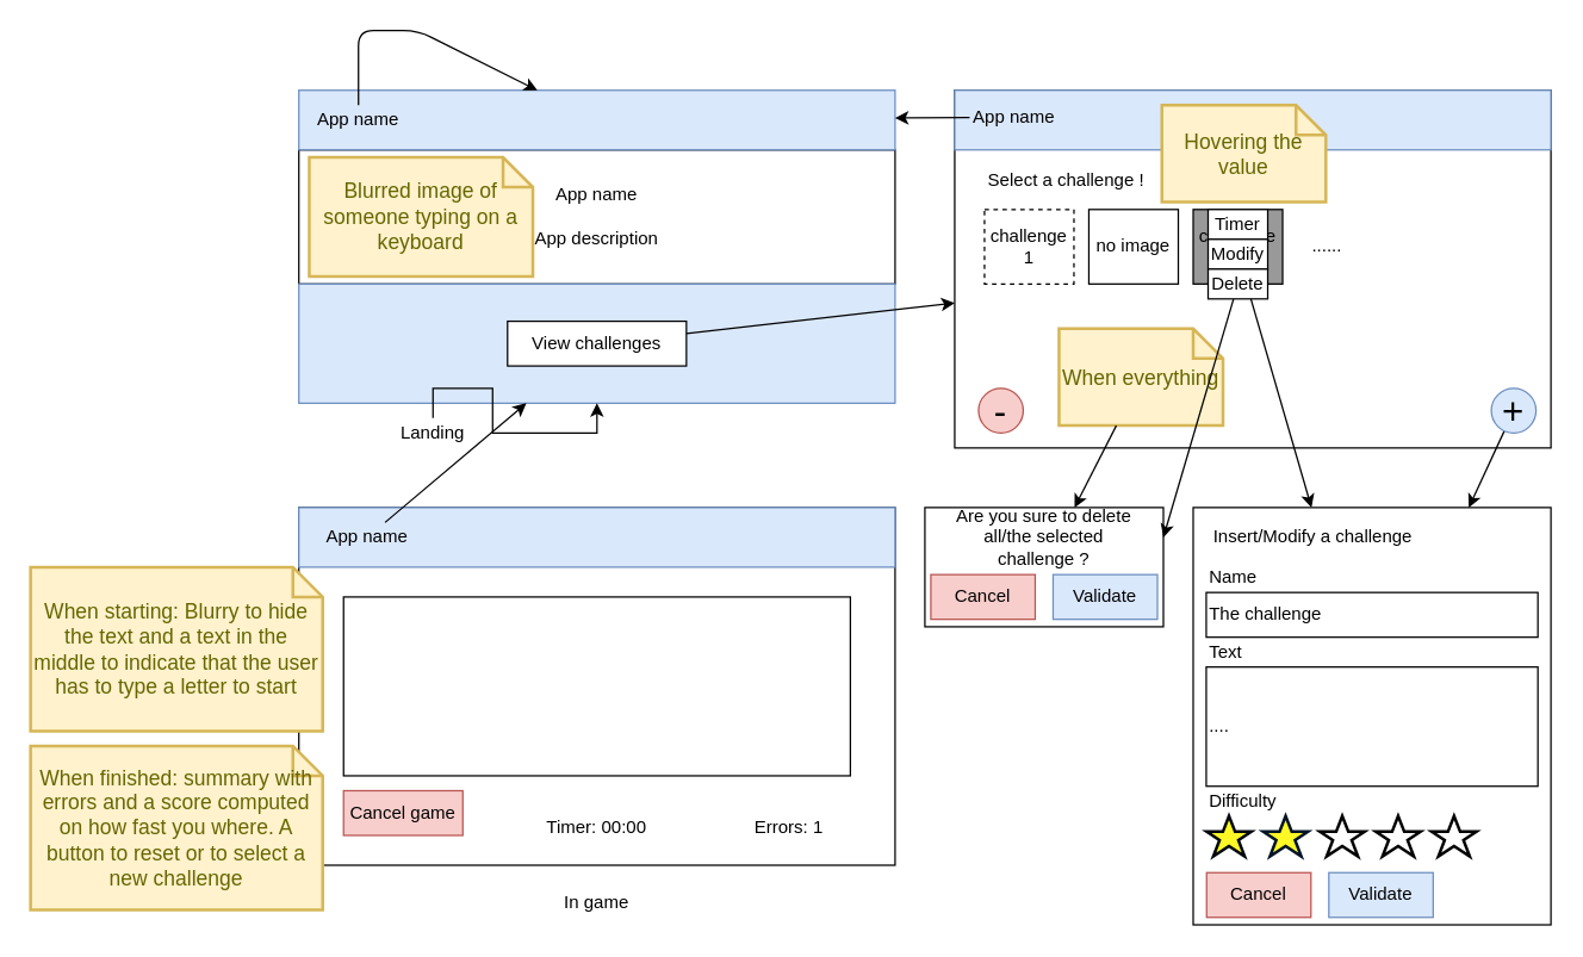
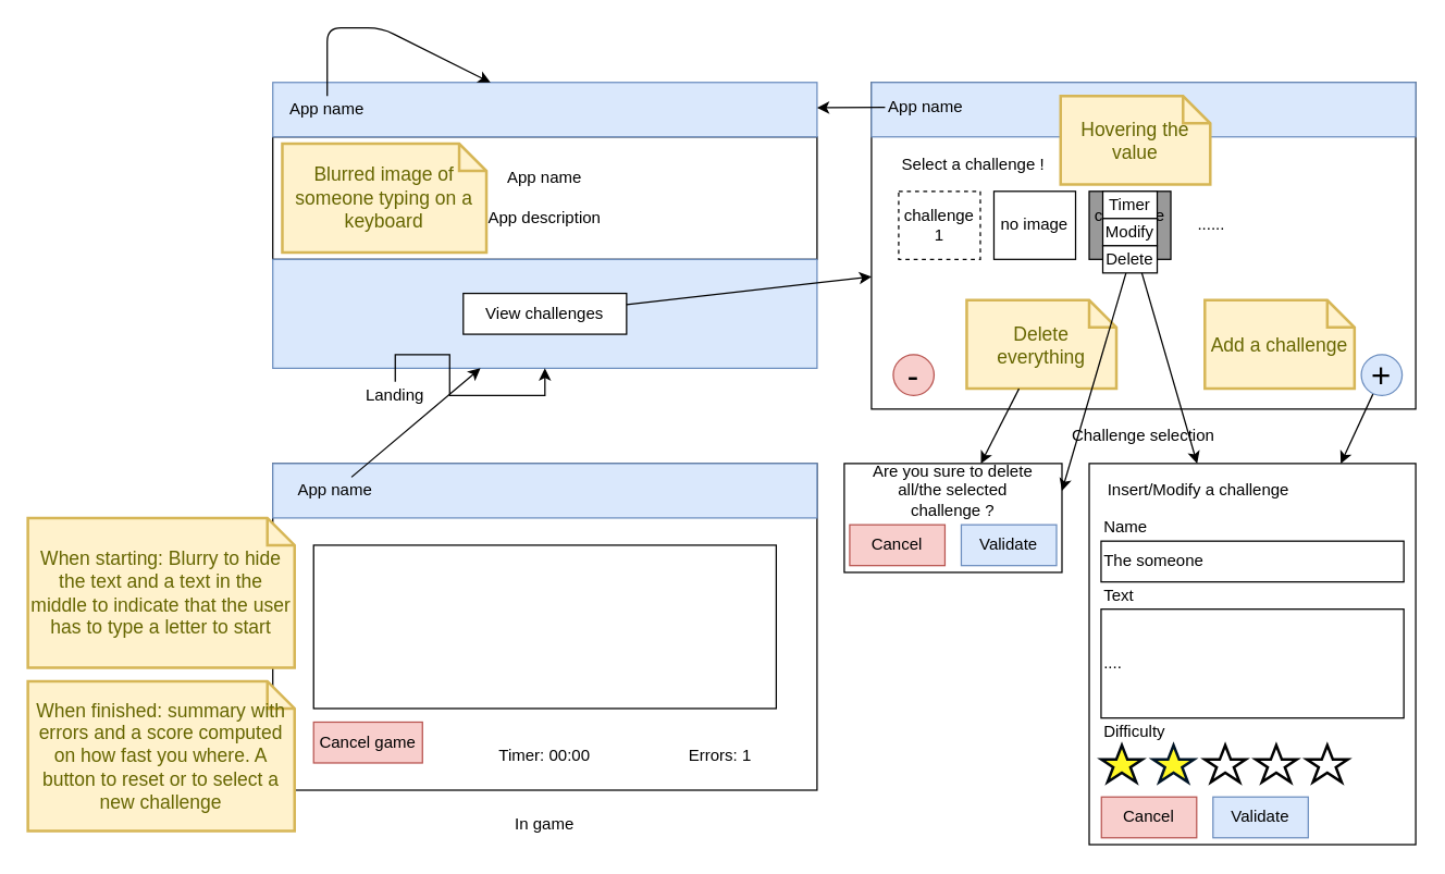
  <mxCell id="0" />
  <mxCell id="1" parent="0" />
  <mxCell id="2" value="" style="rounded=0;whiteSpace=wrap;html=1;" parent="1" vertex="1"><mxGeometry x="200" y="100" width="400" height="90" as="geometry" /></mxCell>
  <mxCell id="3" value="" style="rounded=0;whiteSpace=wrap;html=1;fillColor=#dae8fc;strokeColor=#6c8ebf;" parent="1" vertex="1"><mxGeometry x="200" y="190" width="400" height="80" as="geometry" /></mxCell>
  <mxCell id="4" value="" style="rounded=0;whiteSpace=wrap;html=1;fillColor=#dae8fc;strokeColor=#6c8ebf;" parent="1" vertex="1"><mxGeometry x="200" y="60" width="400" height="40" as="geometry" /></mxCell>
  <mxCell id="5" value="App name" style="text;html=1;strokeColor=none;fillColor=none;align=center;verticalAlign=middle;whiteSpace=wrap;rounded=0;" parent="1" vertex="1"><mxGeometry x="210" y="70" width="60" height="20" as="geometry" /></mxCell>
  <mxCell id="6" value="App name" style="text;html=1;strokeColor=none;fillColor=none;align=center;verticalAlign=middle;whiteSpace=wrap;rounded=0;" parent="1" vertex="1"><mxGeometry x="360" y="120" width="80" height="20" as="geometry" /></mxCell>
  <mxCell id="7" value="View challenges" style="rounded=0;whiteSpace=wrap;html=1;" parent="1" vertex="1"><mxGeometry x="340" y="215" width="120" height="30" as="geometry" /></mxCell>
  <mxCell id="8" value="App description" style="text;html=1;strokeColor=none;fillColor=none;align=center;verticalAlign=middle;whiteSpace=wrap;rounded=0;" parent="1" vertex="1"><mxGeometry x="350" y="145" width="100" height="30" as="geometry" /></mxCell>
  <mxCell id="9" value="" style="rounded=0;whiteSpace=wrap;html=1;" parent="1" vertex="1"><mxGeometry x="640" y="60" width="400" height="240" as="geometry" /></mxCell>
  <mxCell id="10" value="" style="rounded=0;whiteSpace=wrap;html=1;fillColor=#dae8fc;strokeColor=#6c8ebf;" parent="1" vertex="1"><mxGeometry x="640" y="60" width="400" height="40" as="geometry" /></mxCell>
  <mxCell id="11" value="App name" style="text;html=1;strokeColor=none;fillColor=none;align=center;verticalAlign=middle;whiteSpace=wrap;rounded=0;" parent="1" vertex="1"><mxGeometry x="650" y="68" width="60" height="20" as="geometry" /></mxCell>
  <mxCell id="12" value="Select a challenge !" style="text;html=1;strokeColor=none;fillColor=none;align=center;verticalAlign=middle;whiteSpace=wrap;rounded=0;" parent="1" vertex="1"><mxGeometry x="655" y="110.5" width="120" height="20" as="geometry" /></mxCell>
  <mxCell id="13" value="challenge 1" style="rounded=0;whiteSpace=wrap;html=1;dashed=1;" parent="1" vertex="1"><mxGeometry x="660" y="140" width="60" height="50" as="geometry" /></mxCell>
  <mxCell id="14" value="no image" style="rounded=0;whiteSpace=wrap;html=1;" parent="1" vertex="1"><mxGeometry x="730" y="140" width="60" height="50" as="geometry" /></mxCell>
  <mxCell id="15" value="" style="edgeStyle=orthogonalEdgeStyle;rounded=0;orthogonalLoop=1;jettySize=auto;html=1;fontSize=12;" edge="1" parent="1" source="16" target="3"><mxGeometry relative="1" as="geometry" /></mxCell>
  <mxCell id="16" value="Landing" style="text;html=1;strokeColor=none;fillColor=none;align=center;verticalAlign=middle;whiteSpace=wrap;rounded=0;" parent="1" vertex="1"><mxGeometry x="270" y="280" width="40" height="20" as="geometry" /></mxCell>
+ <mxCell id="17" value="Challenge selection" style="text;html=1;strokeColor=none;fillColor=none;align=center;verticalAlign=middle;whiteSpace=wrap;rounded=0;" parent="1" vertex="1"><mxGeometry x="775" y="310" width="130" height="20" as="geometry" /></mxCell>
  <mxCell id="18" value="challenge 3" style="rounded=0;whiteSpace=wrap;html=1;fillColor=#999999;" parent="1" vertex="1"><mxGeometry x="800" y="140" width="60" height="50" as="geometry" /></mxCell>
  <mxCell id="19" value="......" style="text;html=1;strokeColor=none;fillColor=none;align=center;verticalAlign=middle;whiteSpace=wrap;rounded=0;" parent="1" vertex="1"><mxGeometry x="870" y="155" width="40" height="20" as="geometry" /></mxCell>
  <mxCell id="20" value="Timer" style="rounded=0;whiteSpace=wrap;html=1;fillColor=#FFFFFF;" parent="1" vertex="1"><mxGeometry x="810" y="140" width="40" height="20" as="geometry" /></mxCell>
  <mxCell id="21" value="Hovering the value" style="shape=note;strokeWidth=2;fontSize=14;size=20;whiteSpace=wrap;html=1;fillColor=#fff2cc;strokeColor=#d6b656;fontColor=#666600;" parent="1" vertex="1"><mxGeometry x="779" y="70" width="110" height="65" as="geometry" /></mxCell>
  <mxCell id="22" value="" style="rounded=0;whiteSpace=wrap;html=1;" parent="1" vertex="1"><mxGeometry x="200" y="340" width="400" height="240" as="geometry" /></mxCell>
  <mxCell id="23" value="" style="rounded=0;whiteSpace=wrap;html=1;fillColor=#dae8fc;strokeColor=#6c8ebf;" parent="1" vertex="1"><mxGeometry x="200" y="340" width="400" height="40" as="geometry" /></mxCell>
  <mxCell id="24" value="App name" style="text;html=1;strokeColor=none;fillColor=none;align=center;verticalAlign=middle;whiteSpace=wrap;rounded=0;" parent="1" vertex="1"><mxGeometry x="216" y="350" width="60" height="20" as="geometry" /></mxCell>
  <mxCell id="25" value="&lt;div&gt;&lt;br&gt;&lt;/div&gt;" style="rounded=0;whiteSpace=wrap;html=1;align=left;" parent="1" vertex="1"><mxGeometry x="230" y="400" width="340" height="120" as="geometry" /></mxCell>
  <mxCell id="26" value="Cancel game" style="rounded=0;whiteSpace=wrap;html=1;fillColor=#f8cecc;strokeColor=#b85450;" parent="1" vertex="1"><mxGeometry x="230" y="530" width="80" height="30" as="geometry" /></mxCell>
  <mxCell id="27" value="In game" style="text;html=1;strokeColor=none;fillColor=none;align=center;verticalAlign=middle;whiteSpace=wrap;rounded=0;" parent="1" vertex="1"><mxGeometry x="370" y="595" width="60" height="20" as="geometry" /></mxCell>
  <mxCell id="28" value="Timer: 00:00" style="text;html=1;strokeColor=none;fillColor=none;align=center;verticalAlign=middle;whiteSpace=wrap;rounded=0;" parent="1" vertex="1"><mxGeometry x="355" y="545" width="90" height="20" as="geometry" /></mxCell>
  <mxCell id="29" value="Errors: 1" style="text;html=1;strokeColor=none;fillColor=none;align=center;verticalAlign=middle;whiteSpace=wrap;rounded=0;" parent="1" vertex="1"><mxGeometry x="484" y="545" width="90" height="20" as="geometry" /></mxCell>
  <mxCell id="30" value="When starting: Blurry to hide the text and a text in the middle to indicate that the user has to type a letter to start" style="shape=note;strokeWidth=2;fontSize=14;size=20;whiteSpace=wrap;html=1;fillColor=#fff2cc;strokeColor=#d6b656;fontColor=#666600;" parent="1" vertex="1"><mxGeometry x="20" y="380" width="196" height="110" as="geometry" /></mxCell>
  <mxCell id="31" value="When finished: summary with errors and a score computed on how fast you where. A button to reset or to select a new challenge" style="shape=note;strokeWidth=2;fontSize=14;size=20;whiteSpace=wrap;html=1;fillColor=#fff2cc;strokeColor=#d6b656;fontColor=#666600;" parent="1" vertex="1"><mxGeometry x="20" y="500" width="196" height="110" as="geometry" /></mxCell>
- <mxCell id="32" value="When everything" style="shape=note;strokeWidth=2;fontSize=14;size=20;whiteSpace=wrap;html=1;fillColor=#fff2cc;strokeColor=#d6b656;fontColor=#666600;" parent="1" vertex="1"><mxGeometry x="710" y="220" width="110" height="65" as="geometry" /></mxCell>
+ <mxCell id="32" value="Delete everything" style="shape=note;strokeWidth=2;fontSize=14;size=20;whiteSpace=wrap;html=1;fillColor=#fff2cc;strokeColor=#d6b656;fontColor=#666600;" parent="1" vertex="1"><mxGeometry x="710" y="220" width="110" height="65" as="geometry" /></mxCell>
+ <mxCell id="33" value="Add a challenge" style="shape=note;strokeWidth=2;fontSize=14;size=20;whiteSpace=wrap;html=1;fillColor=#fff2cc;strokeColor=#d6b656;fontColor=#666600;" parent="1" vertex="1"><mxGeometry x="885" y="220" width="110" height="65" as="geometry" /></mxCell>
  <mxCell id="34" value="" style="endArrow=classic;html=1;" parent="1" source="32" target="35" edge="1"><mxGeometry width="50" height="50" relative="1" as="geometry"><mxPoint x="640" y="670" as="sourcePoint" /><mxPoint x="710" y="620" as="targetPoint" /></mxGeometry></mxCell>
  <mxCell id="35" value="" style="rounded=0;whiteSpace=wrap;html=1;fillColor=#FFFFFF;" parent="1" vertex="1"><mxGeometry x="620" y="340" width="160" height="80" as="geometry" /></mxCell>
  <mxCell id="36" value="Validate" style="rounded=0;whiteSpace=wrap;html=1;fillColor=#dae8fc;strokeColor=#6c8ebf;" parent="1" vertex="1"><mxGeometry x="706" y="385" width="70" height="30" as="geometry" /></mxCell>
  <mxCell id="37" value="Cancel" style="rounded=0;whiteSpace=wrap;html=1;fillColor=#f8cecc;strokeColor=#b85450;" parent="1" vertex="1"><mxGeometry x="624" y="385" width="70" height="30" as="geometry" /></mxCell>
  <mxCell id="38" value="Are you sure to delete all/the selected challenge ?" style="text;html=1;strokeColor=none;fillColor=none;align=center;verticalAlign=middle;whiteSpace=wrap;rounded=0;" parent="1" vertex="1"><mxGeometry x="635" y="350" width="130" height="20" as="geometry" /></mxCell>
  <mxCell id="39" value="" style="endArrow=classic;html=1;entryX=1;entryY=0.25;entryDx=0;entryDy=0;" parent="1" source="59" target="35" edge="1"><mxGeometry width="50" height="50" relative="1" as="geometry"><mxPoint x="825.858" y="481" as="sourcePoint" /><mxPoint x="880" y="660" as="targetPoint" /></mxGeometry></mxCell>
  <mxCell id="40" value="" style="rounded=0;whiteSpace=wrap;html=1;fillColor=#FFFFFF;" parent="1" vertex="1"><mxGeometry x="800" y="340" width="240" height="280" as="geometry" /></mxCell>
  <mxCell id="41" value="Insert/Modify a challenge" style="text;html=1;strokeColor=none;fillColor=none;align=center;verticalAlign=middle;whiteSpace=wrap;rounded=0;" parent="1" vertex="1"><mxGeometry x="807.5" y="350" width="145" height="20" as="geometry" /></mxCell>
- <mxCell id="42" value="The challenge" style="rounded=0;whiteSpace=wrap;html=1;fillColor=#FFFFFF;align=left;" parent="1" vertex="1"><mxGeometry x="808.75" y="397" width="222.5" height="30" as="geometry" /></mxCell>
+ <mxCell id="42" value="The someone" style="rounded=0;whiteSpace=wrap;html=1;fillColor=#FFFFFF;align=left;" parent="1" vertex="1"><mxGeometry x="808.75" y="397" width="222.5" height="30" as="geometry" /></mxCell>
  <mxCell id="43" value="...." style="rounded=0;whiteSpace=wrap;html=1;fillColor=#FFFFFF;align=left;" parent="1" vertex="1"><mxGeometry x="808.75" y="447" width="222.5" height="80" as="geometry" /></mxCell>
  <mxCell id="44" value="Name" style="text;html=1;strokeColor=none;fillColor=none;align=left;verticalAlign=middle;whiteSpace=wrap;rounded=0;" parent="1" vertex="1"><mxGeometry x="808.75" y="377" width="130" height="20" as="geometry" /></mxCell>
  <mxCell id="45" value="Text" style="text;html=1;strokeColor=none;fillColor=none;align=left;verticalAlign=middle;whiteSpace=wrap;rounded=0;" parent="1" vertex="1"><mxGeometry x="808.75" y="427" width="130" height="20" as="geometry" /></mxCell>
  <mxCell id="46" value="Difficulty" style="text;html=1;strokeColor=none;fillColor=none;align=left;verticalAlign=middle;whiteSpace=wrap;rounded=0;" parent="1" vertex="1"><mxGeometry x="808.75" y="527" width="130" height="20" as="geometry" /></mxCell>
  <mxCell id="47" value="" style="html=1;verticalLabelPosition=bottom;align=center;labelBackgroundColor=#ffffff;verticalAlign=top;strokeWidth=2;shadow=0;dashed=0;shape=mxgraph.ios7.icons.star;strokeColor=#00070D;fillColor=#FFF826;" parent="1" vertex="1"><mxGeometry x="809" y="547" width="30" height="27" as="geometry" /></mxCell>
  <mxCell id="48" value="" style="html=1;verticalLabelPosition=bottom;align=center;labelBackgroundColor=#ffffff;verticalAlign=top;strokeWidth=2;shadow=0;dashed=0;shape=mxgraph.ios7.icons.star;strokeColor=#001426;fillColor=#FFF826;" parent="1" vertex="1"><mxGeometry x="847" y="547" width="30" height="27" as="geometry" /></mxCell>
  <mxCell id="49" value="" style="html=1;verticalLabelPosition=bottom;align=center;labelBackgroundColor=#ffffff;verticalAlign=top;strokeWidth=2;shadow=0;dashed=0;shape=mxgraph.ios7.icons.star;fillColor=#FFFFFF;" parent="1" vertex="1"><mxGeometry x="885" y="547" width="30" height="27" as="geometry" /></mxCell>
  <mxCell id="50" value="" style="html=1;verticalLabelPosition=bottom;align=center;labelBackgroundColor=#ffffff;verticalAlign=top;strokeWidth=2;shadow=0;dashed=0;shape=mxgraph.ios7.icons.star;fillColor=#FFFFFF;" parent="1" vertex="1"><mxGeometry x="922.5" y="547" width="30" height="27" as="geometry" /></mxCell>
  <mxCell id="51" value="" style="html=1;verticalLabelPosition=bottom;align=center;labelBackgroundColor=#ffffff;verticalAlign=top;strokeWidth=2;shadow=0;dashed=0;shape=mxgraph.ios7.icons.star;fillColor=#FFFFFF;" parent="1" vertex="1"><mxGeometry x="960" y="547" width="30" height="27" as="geometry" /></mxCell>
  <mxCell id="52" value="Validate" style="rounded=0;whiteSpace=wrap;html=1;fillColor=#dae8fc;strokeColor=#6c8ebf;" parent="1" vertex="1"><mxGeometry x="891" y="585" width="70" height="30" as="geometry" /></mxCell>
  <mxCell id="53" value="Cancel" style="rounded=0;whiteSpace=wrap;html=1;fillColor=#f8cecc;strokeColor=#b85450;" parent="1" vertex="1"><mxGeometry x="809" y="585" width="70" height="30" as="geometry" /></mxCell>
  <mxCell id="54" value="" style="endArrow=classic;html=1;" parent="1" source="57" target="40" edge="1"><mxGeometry width="50" height="50" relative="1" as="geometry"><mxPoint x="1014.002" y="574.967" as="sourcePoint" /><mxPoint x="770" y="650" as="targetPoint" /></mxGeometry></mxCell>
  <mxCell id="55" value="" style="endArrow=classic;html=1;" parent="1" source="58" target="40" edge="1"><mxGeometry width="50" height="50" relative="1" as="geometry"><mxPoint x="835.502" y="461" as="sourcePoint" /><mxPoint x="1020.5" y="630" as="targetPoint" /></mxGeometry></mxCell>
  <mxCell id="56" value="" style="endArrow=classic;html=1;" parent="1" source="7" target="9" edge="1"><mxGeometry width="50" height="50" relative="1" as="geometry"><mxPoint x="845.231" y="455" as="sourcePoint" /><mxPoint x="936.769" y="630" as="targetPoint" /></mxGeometry></mxCell>
  <mxCell id="57" value="&lt;font style=&quot;font-size: 25px&quot;&gt;+&lt;/font&gt;" style="ellipse;whiteSpace=wrap;html=1;aspect=fixed;fillColor=#dae8fc;strokeColor=#6c8ebf;" parent="1" vertex="1"><mxGeometry x="1000" y="260" width="30" height="30" as="geometry" /></mxCell>
  <mxCell id="58" value="Modify" style="rounded=0;whiteSpace=wrap;html=1;fillColor=#FFFFFF;" parent="1" vertex="1"><mxGeometry x="810" y="160" width="40" height="20" as="geometry" /></mxCell>
  <mxCell id="59" value="Delete" style="rounded=0;whiteSpace=wrap;html=1;fillColor=#FFFFFF;" parent="1" vertex="1"><mxGeometry x="810" y="180" width="40" height="20" as="geometry" /></mxCell>
  <mxCell id="60" value="&lt;font style=&quot;font-size: 25px&quot;&gt;-&lt;/font&gt;" style="ellipse;whiteSpace=wrap;html=1;aspect=fixed;fillColor=#f8cecc;strokeColor=#b85450;" parent="1" vertex="1"><mxGeometry x="656" y="260" width="30" height="30" as="geometry" /></mxCell>
  <mxCell id="61" value="" style="endArrow=classic;html=1;" parent="1" source="5" target="4" edge="1"><mxGeometry width="50" height="50" relative="1" as="geometry"><mxPoint x="1080" y="237.5" as="sourcePoint" /><mxPoint x="970" y="-20" as="targetPoint" /><Array as="points"><mxPoint x="240" y="20" /><mxPoint x="280" y="20" /></Array></mxGeometry></mxCell>
  <mxCell id="62" value="" style="endArrow=classic;html=1;" parent="1" source="11" target="4" edge="1"><mxGeometry width="50" height="50" relative="1" as="geometry"><mxPoint x="470" y="237.5" as="sourcePoint" /><mxPoint x="650" y="215" as="targetPoint" /></mxGeometry></mxCell>
  <mxCell id="63" value="" style="endArrow=classic;html=1;" parent="1" source="24" target="3" edge="1"><mxGeometry width="50" height="50" relative="1" as="geometry"><mxPoint x="660" y="88.214" as="sourcePoint" /><mxPoint x="-10" y="301.053" as="targetPoint" /></mxGeometry></mxCell>
  <mxCell id="64" value="Blurred image of someone typing on a keyboard" style="shape=note;strokeWidth=2;fontSize=14;size=20;whiteSpace=wrap;html=1;fillColor=#fff2cc;strokeColor=#d6b656;fontColor=#666600;" parent="1" vertex="1"><mxGeometry x="207" y="105" width="150" height="80" as="geometry" /></mxCell>
